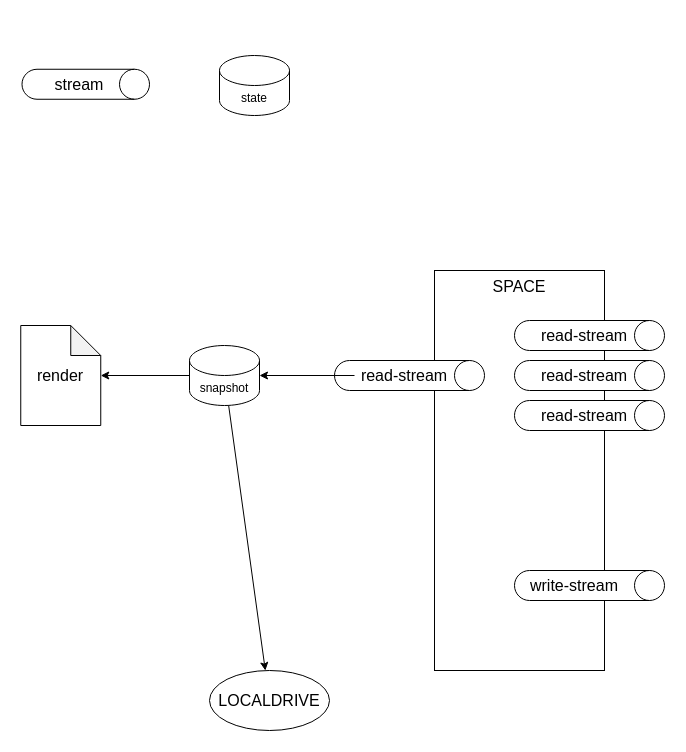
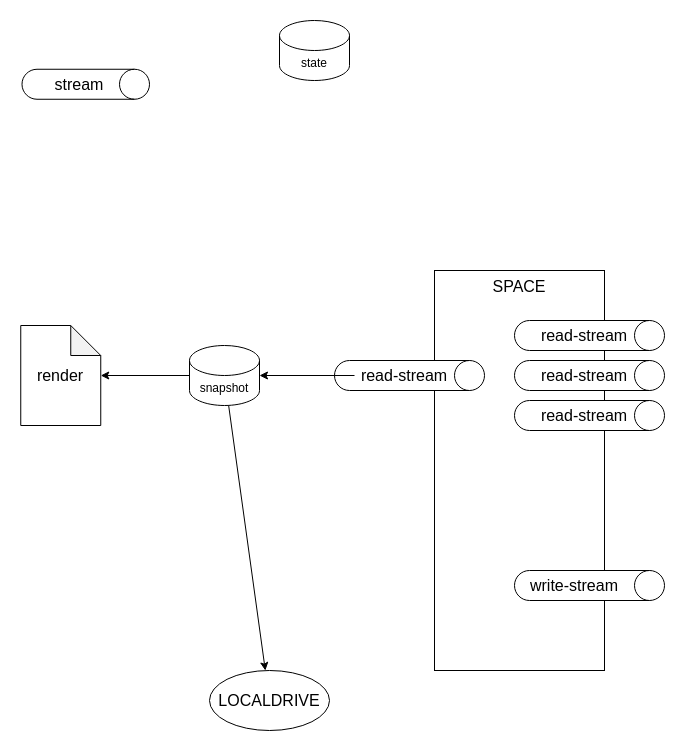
  <mxCell id="0" />
  <mxCell id="1" parent="0" />
- <mxCell id="2" value="state" style="shape=cylinder3;whiteSpace=wrap;html=1;boundedLbl=1;backgroundOutline=1;size=15;" vertex="1" parent="1"><mxGeometry x="219" y="55" width="70" height="60" as="geometry" /></mxCell>
+ <mxCell id="2" value="state" style="shape=cylinder3;whiteSpace=wrap;html=1;boundedLbl=1;backgroundOutline=1;size=15;" vertex="1" parent="1"><mxGeometry x="279" y="20" width="70" height="60" as="geometry" /></mxCell>
  <mxCell id="3" value="SPACE" style="rounded=0;whiteSpace=wrap;html=1;fontSize=16;verticalAlign=top;" vertex="1" parent="1"><mxGeometry x="434" y="270" width="170" height="400" as="geometry" /></mxCell>
  <mxCell id="4" value="" style="group" vertex="1" connectable="0" parent="1"><mxGeometry x="514" y="570" width="150" height="30" as="geometry" /></mxCell>
  <mxCell id="5" value="" style="shape=cylinder3;whiteSpace=wrap;html=1;boundedLbl=1;backgroundOutline=1;size=15;rotation=90;" vertex="1" parent="4"><mxGeometry x="60" y="-60" width="30" height="150" as="geometry" /></mxCell>
  <mxCell id="6" value="write-stream" style="text;html=1;strokeColor=none;fillColor=none;align=center;verticalAlign=middle;whiteSpace=wrap;rounded=0;fontSize=16;" vertex="1" parent="4"><mxGeometry x="10" width="100" height="30" as="geometry" /></mxCell>
  <mxCell id="7" value="" style="group" vertex="1" connectable="0" parent="1"><mxGeometry x="514" y="320" width="150" height="30" as="geometry" /></mxCell>
  <mxCell id="8" value="" style="shape=cylinder3;whiteSpace=wrap;html=1;boundedLbl=1;backgroundOutline=1;size=15;rotation=90;" vertex="1" parent="7"><mxGeometry x="60" y="-60" width="30" height="150" as="geometry" /></mxCell>
  <mxCell id="9" value="read-stream" style="text;html=1;strokeColor=none;fillColor=none;align=center;verticalAlign=middle;whiteSpace=wrap;rounded=0;fontSize=16;" vertex="1" parent="7"><mxGeometry x="20" width="100" height="30" as="geometry" /></mxCell>
  <mxCell id="10" value="" style="group" vertex="1" connectable="0" parent="1"><mxGeometry x="514" y="360" width="150" height="30" as="geometry" /></mxCell>
  <mxCell id="11" value="" style="shape=cylinder3;whiteSpace=wrap;html=1;boundedLbl=1;backgroundOutline=1;size=15;rotation=90;" vertex="1" parent="10"><mxGeometry x="60" y="-60" width="30" height="150" as="geometry" /></mxCell>
  <mxCell id="12" value="read-stream" style="text;html=1;strokeColor=none;fillColor=none;align=center;verticalAlign=middle;whiteSpace=wrap;rounded=0;fontSize=16;" vertex="1" parent="10"><mxGeometry x="20" width="100" height="30" as="geometry" /></mxCell>
  <mxCell id="13" value="" style="shape=cylinder3;whiteSpace=wrap;html=1;boundedLbl=1;backgroundOutline=1;size=15;rotation=90;" vertex="1" parent="1"><mxGeometry x="574" y="340" width="30" height="150" as="geometry" /></mxCell>
  <mxCell id="14" value="read-stream" style="text;html=1;strokeColor=none;fillColor=none;align=center;verticalAlign=middle;whiteSpace=wrap;rounded=0;fontSize=16;" vertex="1" parent="1"><mxGeometry x="534" y="400" width="100" height="30" as="geometry" /></mxCell>
  <mxCell id="15" style="edgeStyle=none;rounded=0;orthogonalLoop=1;jettySize=auto;html=1;fontSize=16;dashed=0;" edge="1" parent="1" source="17" target="23"><mxGeometry relative="1" as="geometry" /></mxCell>
  <mxCell id="16" style="edgeStyle=none;rounded=0;orthogonalLoop=1;jettySize=auto;html=1;fontSize=16;" edge="1" parent="1" source="17" target="24"><mxGeometry relative="1" as="geometry" /></mxCell>
  <mxCell id="17" value="snapshot" style="shape=cylinder3;whiteSpace=wrap;html=1;boundedLbl=1;backgroundOutline=1;size=15;" vertex="1" parent="1"><mxGeometry x="189" y="345" width="70" height="60" as="geometry" /></mxCell>
  <mxCell id="18" value="" style="shape=cylinder3;whiteSpace=wrap;html=1;boundedLbl=1;backgroundOutline=1;size=15;rotation=90;" vertex="1" parent="1"><mxGeometry x="394" y="300" width="30" height="150" as="geometry" /></mxCell>
  <mxCell id="19" style="rounded=0;orthogonalLoop=1;jettySize=auto;html=1;fontSize=16;" edge="1" parent="1" source="20" target="17"><mxGeometry relative="1" as="geometry" /></mxCell>
  <mxCell id="20" value="read-stream" style="text;html=1;strokeColor=none;fillColor=none;align=center;verticalAlign=middle;whiteSpace=wrap;rounded=0;fontSize=16;" vertex="1" parent="1"><mxGeometry x="354" y="360" width="100" height="30" as="geometry" /></mxCell>
  <mxCell id="21" value="" style="shape=cylinder3;whiteSpace=wrap;html=1;boundedLbl=1;backgroundOutline=1;size=15;rotation=90;" vertex="1" parent="1"><mxGeometry x="70.25" width="30" height="127.5" as="geometry" y="20" /></mxCell>
  <mxCell id="22" value="stream" style="text;html=1;strokeColor=none;fillColor=none;align=center;verticalAlign=middle;whiteSpace=wrap;rounded=0;fontSize=16;" vertex="1" parent="1"><mxGeometry x="49" y="68.75" width="60" height="30" as="geometry" /></mxCell>
  <mxCell id="23" value="LOCALDRIVE" style="ellipse;whiteSpace=wrap;html=1;fontSize=16;" vertex="1" parent="1"><mxGeometry x="209" y="670" width="120" height="60" as="geometry" /></mxCell>
  <mxCell id="24" value="render" style="shape=note;whiteSpace=wrap;html=1;backgroundOutline=1;darkOpacity=0.05;fontSize=16;" vertex="1" parent="1"><mxGeometry x="20.25" y="325" width="80" height="100" as="geometry" /></mxCell>
